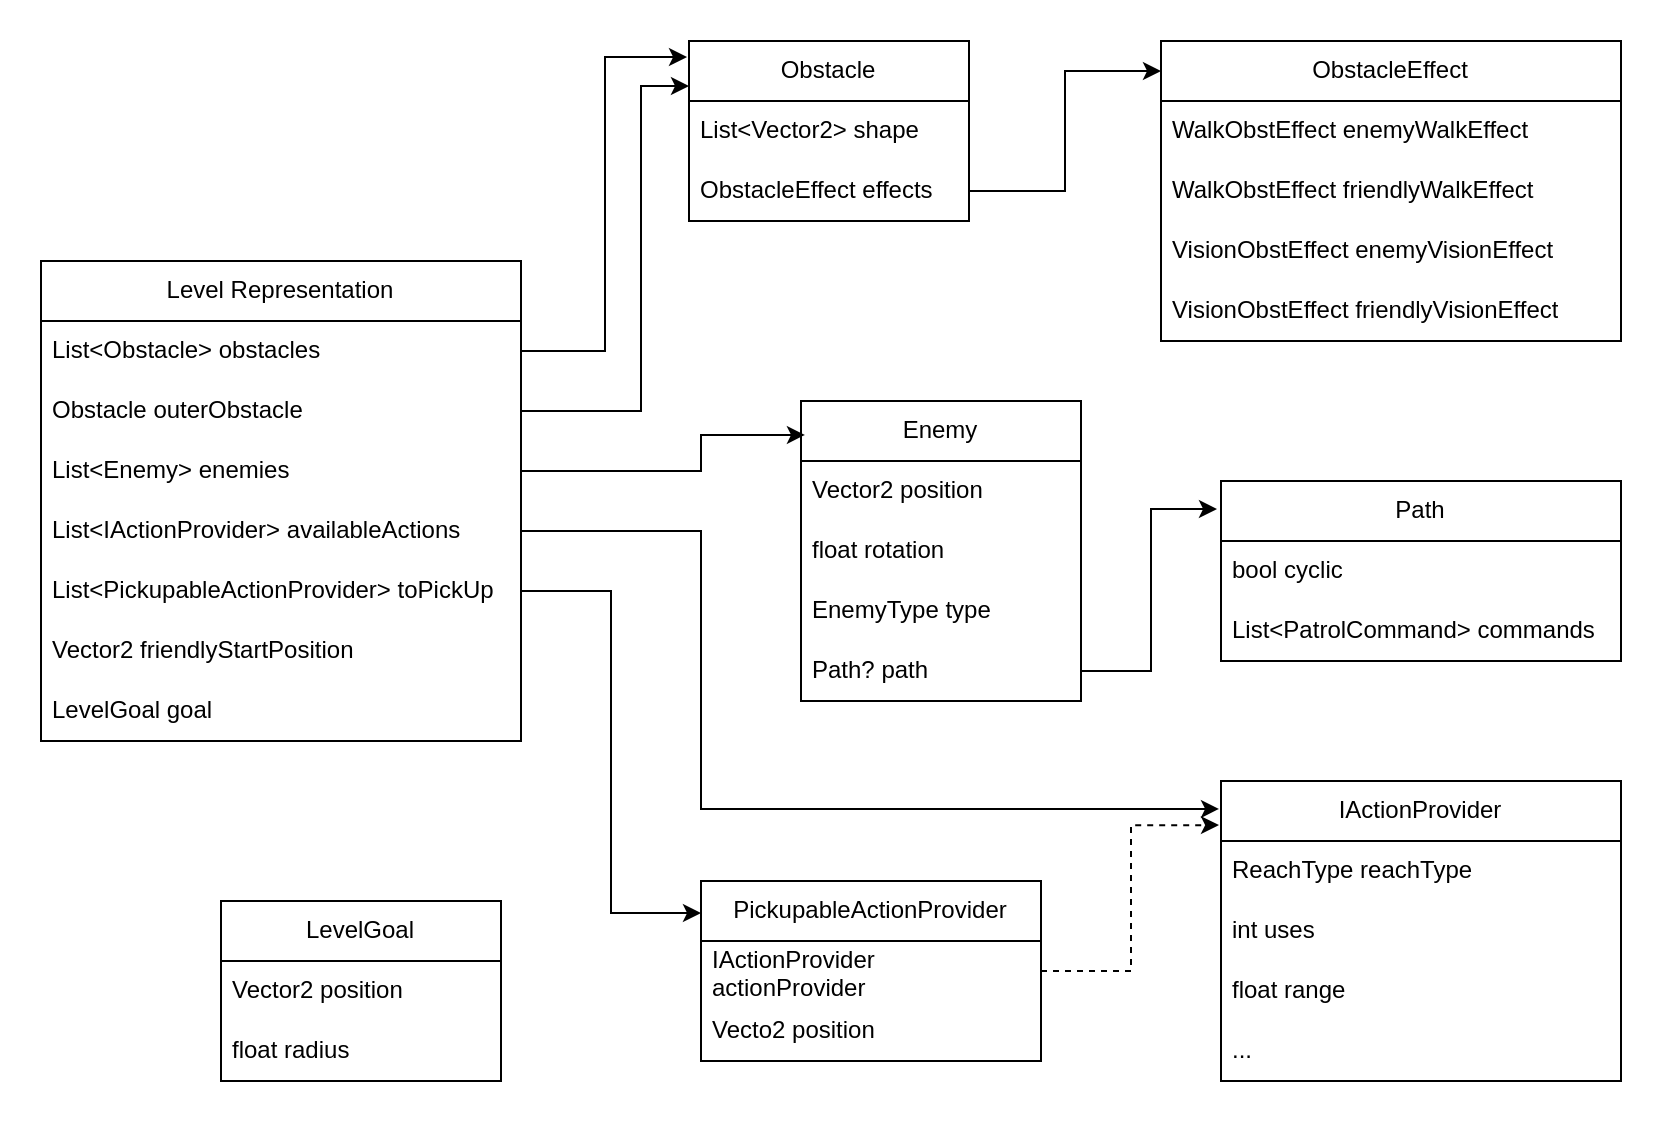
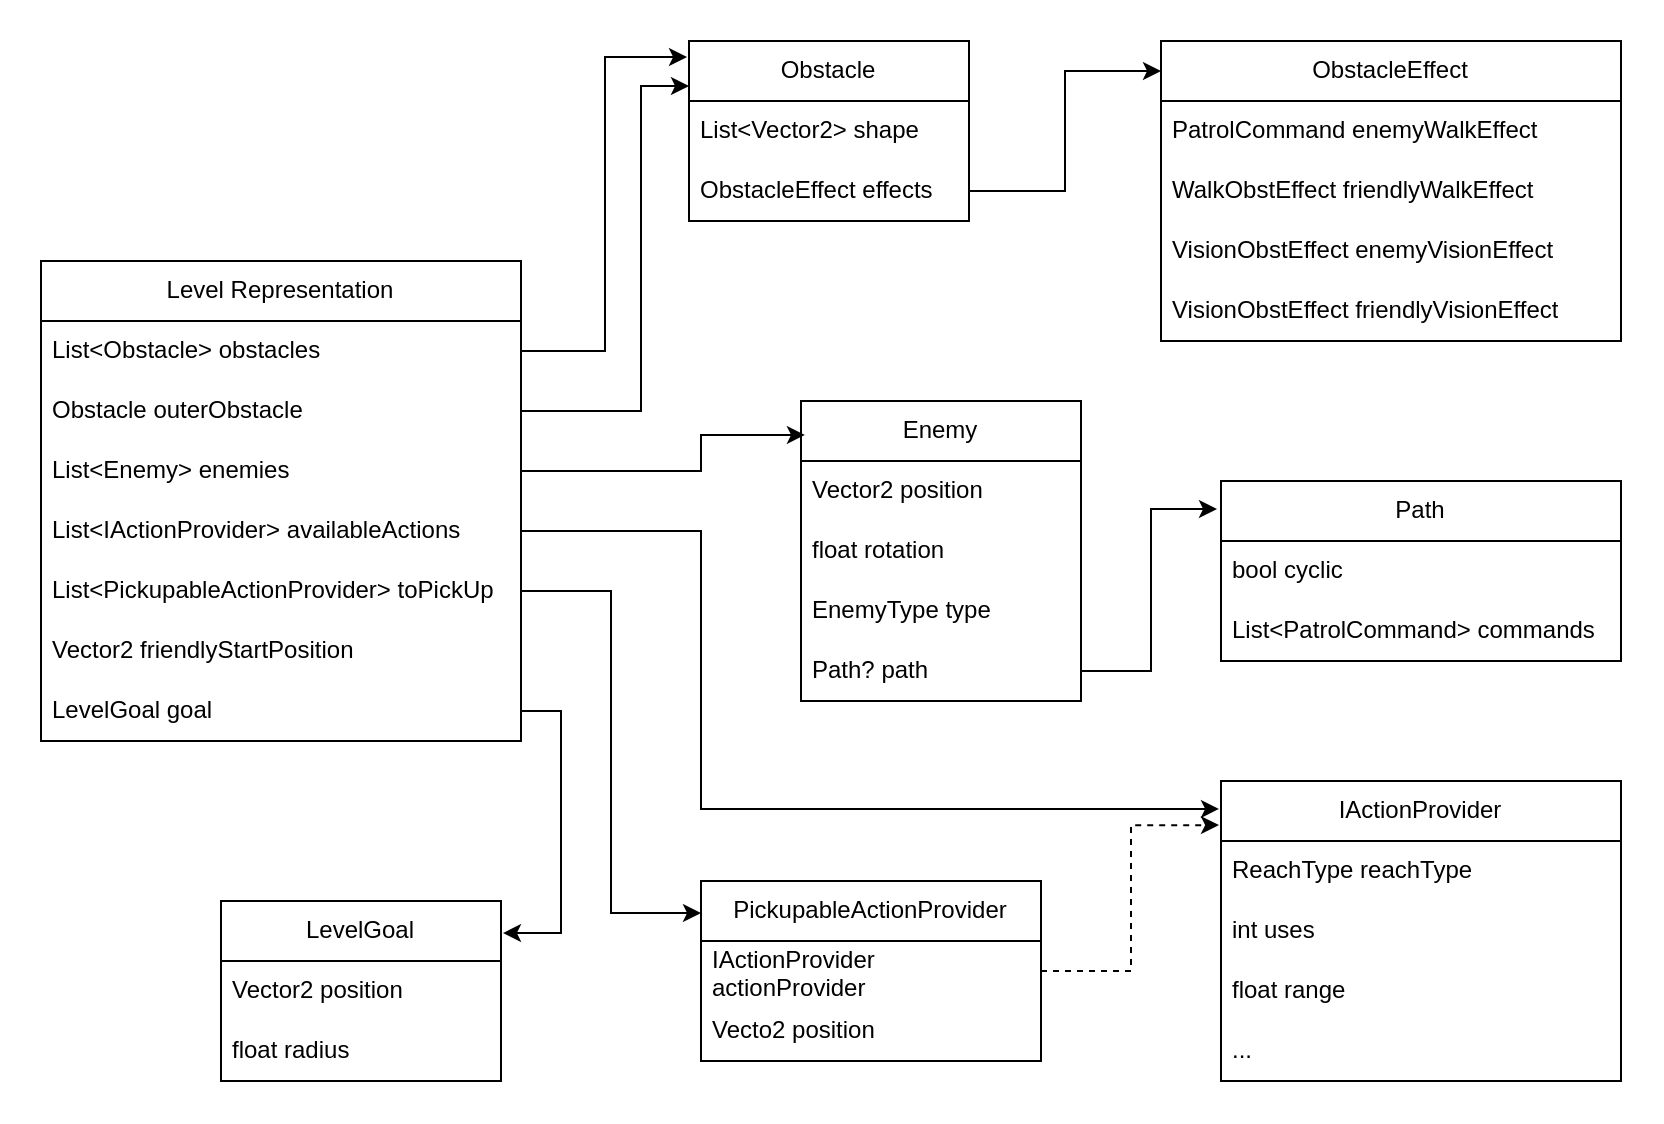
  <mxCell id="0" />
  <mxCell id="1" parent="0" />
  <mxCell id="2" value="Level Representation" style="swimlane;fontStyle=0;childLayout=stackLayout;horizontal=1;startSize=30;horizontalStack=0;resizeParent=1;resizeParentMax=0;resizeLast=0;collapsible=1;marginBottom=0;whiteSpace=wrap;html=1;" vertex="1" parent="1"><mxGeometry x="20" y="130" width="240" height="240" as="geometry" /></mxCell>
  <mxCell id="3" value="List&amp;lt;Obstacle&amp;gt; obstacles" style="text;strokeColor=none;fillColor=none;align=left;verticalAlign=middle;spacingLeft=4;spacingRight=4;overflow=hidden;points=[[0,0.5],[1,0.5]];portConstraint=eastwest;rotatable=0;whiteSpace=wrap;html=1;" vertex="1" parent="2"><mxGeometry y="30" width="240" height="30" as="geometry" /></mxCell>
  <mxCell id="4" value="Obstacle outerObstacle" style="text;strokeColor=none;fillColor=none;align=left;verticalAlign=middle;spacingLeft=4;spacingRight=4;overflow=hidden;points=[[0,0.5],[1,0.5]];portConstraint=eastwest;rotatable=0;whiteSpace=wrap;html=1;" vertex="1" parent="2"><mxGeometry y="60" width="240" height="30" as="geometry" /></mxCell>
  <mxCell id="5" value="List&amp;lt;Enemy&amp;gt; enemies" style="text;strokeColor=none;fillColor=none;align=left;verticalAlign=middle;spacingLeft=4;spacingRight=4;overflow=hidden;points=[[0,0.5],[1,0.5]];portConstraint=eastwest;rotatable=0;whiteSpace=wrap;html=1;" vertex="1" parent="2"><mxGeometry y="90" width="240" height="30" as="geometry" /></mxCell>
  <mxCell id="6" value="List&amp;lt;IActionProvider&amp;gt; availableActions" style="text;strokeColor=none;fillColor=none;align=left;verticalAlign=middle;spacingLeft=4;spacingRight=4;overflow=hidden;points=[[0,0.5],[1,0.5]];portConstraint=eastwest;rotatable=0;whiteSpace=wrap;html=1;" vertex="1" parent="2"><mxGeometry y="120" width="240" height="30" as="geometry" /></mxCell>
  <mxCell id="7" value="List&amp;lt;PickupableActionProvider&amp;gt; toPickUp" style="text;strokeColor=none;fillColor=none;align=left;verticalAlign=middle;spacingLeft=4;spacingRight=4;overflow=hidden;points=[[0,0.5],[1,0.5]];portConstraint=eastwest;rotatable=0;whiteSpace=wrap;html=1;" vertex="1" parent="2"><mxGeometry y="150" width="240" height="30" as="geometry" /></mxCell>
  <mxCell id="8" value="Vector2 friendlyStartPosition" style="text;strokeColor=none;fillColor=none;align=left;verticalAlign=middle;spacingLeft=4;spacingRight=4;overflow=hidden;points=[[0,0.5],[1,0.5]];portConstraint=eastwest;rotatable=0;whiteSpace=wrap;html=1;" vertex="1" parent="2"><mxGeometry y="180" width="240" height="30" as="geometry" /></mxCell>
  <mxCell id="9" value="LevelGoal goal" style="text;strokeColor=none;fillColor=none;align=left;verticalAlign=middle;spacingLeft=4;spacingRight=4;overflow=hidden;points=[[0,0.5],[1,0.5]];portConstraint=eastwest;rotatable=0;whiteSpace=wrap;html=1;" vertex="1" parent="2"><mxGeometry y="210" width="240" height="30" as="geometry" /></mxCell>
  <mxCell id="10" value="ObstacleEffect" style="swimlane;fontStyle=0;childLayout=stackLayout;horizontal=1;startSize=30;horizontalStack=0;resizeParent=1;resizeParentMax=0;resizeLast=0;collapsible=1;marginBottom=0;whiteSpace=wrap;html=1;" vertex="1" parent="1"><mxGeometry x="580" y="20" width="230" height="150" as="geometry" /></mxCell>
- <mxCell id="11" value="WalkObstEffect enemyWalkEffect" style="text;strokeColor=none;fillColor=none;align=left;verticalAlign=middle;spacingLeft=4;spacingRight=4;overflow=hidden;points=[[0,0.5],[1,0.5]];portConstraint=eastwest;rotatable=0;whiteSpace=wrap;html=1;" vertex="1" parent="10"><mxGeometry y="30" width="230" height="30" as="geometry" /></mxCell>
+ <mxCell id="11" value="PatrolCommand enemyWalkEffect" style="text;strokeColor=none;fillColor=none;align=left;verticalAlign=middle;spacingLeft=4;spacingRight=4;overflow=hidden;points=[[0,0.5],[1,0.5]];portConstraint=eastwest;rotatable=0;whiteSpace=wrap;html=1;" vertex="1" parent="10"><mxGeometry y="30" width="230" height="30" as="geometry" /></mxCell>
  <mxCell id="12" value="WalkObstEffect friendlyWalkEffect" style="text;strokeColor=none;fillColor=none;align=left;verticalAlign=middle;spacingLeft=4;spacingRight=4;overflow=hidden;points=[[0,0.5],[1,0.5]];portConstraint=eastwest;rotatable=0;whiteSpace=wrap;html=1;" vertex="1" parent="10"><mxGeometry y="60" width="230" height="30" as="geometry" /></mxCell>
  <mxCell id="13" value="VisionObstEffect enemyVisionEffect" style="text;strokeColor=none;fillColor=none;align=left;verticalAlign=middle;spacingLeft=4;spacingRight=4;overflow=hidden;points=[[0,0.5],[1,0.5]];portConstraint=eastwest;rotatable=0;whiteSpace=wrap;html=1;" vertex="1" parent="10"><mxGeometry y="90" width="230" height="30" as="geometry" /></mxCell>
  <mxCell id="14" value="VisionObstEffect friendlyVisionEffect" style="text;strokeColor=none;fillColor=none;align=left;verticalAlign=middle;spacingLeft=4;spacingRight=4;overflow=hidden;points=[[0,0.5],[1,0.5]];portConstraint=eastwest;rotatable=0;whiteSpace=wrap;html=1;" vertex="1" parent="10"><mxGeometry y="120" width="230" height="30" as="geometry" /></mxCell>
  <mxCell id="15" value="Obstacle" style="swimlane;fontStyle=0;childLayout=stackLayout;horizontal=1;startSize=30;horizontalStack=0;resizeParent=1;resizeParentMax=0;resizeLast=0;collapsible=1;marginBottom=0;whiteSpace=wrap;html=1;" vertex="1" parent="1"><mxGeometry x="344" y="20" width="140" height="90" as="geometry" /></mxCell>
  <mxCell id="16" value="List&amp;lt;Vector2&amp;gt; shape" style="text;strokeColor=none;fillColor=none;align=left;verticalAlign=middle;spacingLeft=4;spacingRight=4;overflow=hidden;points=[[0,0.5],[1,0.5]];portConstraint=eastwest;rotatable=0;whiteSpace=wrap;html=1;" vertex="1" parent="15"><mxGeometry y="30" width="140" height="30" as="geometry" /></mxCell>
  <mxCell id="17" value="ObstacleEffect effects" style="text;strokeColor=none;fillColor=none;align=left;verticalAlign=middle;spacingLeft=4;spacingRight=4;overflow=hidden;points=[[0,0.5],[1,0.5]];portConstraint=eastwest;rotatable=0;whiteSpace=wrap;html=1;" vertex="1" parent="15"><mxGeometry y="60" width="140" height="30" as="geometry" /></mxCell>
  <mxCell id="18" style="edgeStyle=orthogonalEdgeStyle;rounded=0;orthogonalLoop=1;jettySize=auto;html=1;entryX=0;entryY=0.1;entryDx=0;entryDy=0;entryPerimeter=0;" edge="1" parent="1" source="17" target="10"><mxGeometry relative="1" as="geometry" /></mxCell>
  <mxCell id="19" value="Enemy" style="swimlane;fontStyle=0;childLayout=stackLayout;horizontal=1;startSize=30;horizontalStack=0;resizeParent=1;resizeParentMax=0;resizeLast=0;collapsible=1;marginBottom=0;whiteSpace=wrap;html=1;" vertex="1" parent="1"><mxGeometry x="400" y="200" width="140" height="150" as="geometry" /></mxCell>
  <mxCell id="20" value="Vector2 position" style="text;strokeColor=none;fillColor=none;align=left;verticalAlign=middle;spacingLeft=4;spacingRight=4;overflow=hidden;points=[[0,0.5],[1,0.5]];portConstraint=eastwest;rotatable=0;whiteSpace=wrap;html=1;" vertex="1" parent="19"><mxGeometry y="30" width="140" height="30" as="geometry" /></mxCell>
  <mxCell id="21" value="float rotation" style="text;strokeColor=none;fillColor=none;align=left;verticalAlign=middle;spacingLeft=4;spacingRight=4;overflow=hidden;points=[[0,0.5],[1,0.5]];portConstraint=eastwest;rotatable=0;whiteSpace=wrap;html=1;" vertex="1" parent="19"><mxGeometry y="60" width="140" height="30" as="geometry" /></mxCell>
  <mxCell id="22" value="EnemyType type" style="text;strokeColor=none;fillColor=none;align=left;verticalAlign=middle;spacingLeft=4;spacingRight=4;overflow=hidden;points=[[0,0.5],[1,0.5]];portConstraint=eastwest;rotatable=0;whiteSpace=wrap;html=1;" vertex="1" parent="19"><mxGeometry y="90" width="140" height="30" as="geometry" /></mxCell>
  <mxCell id="23" value="Path? path" style="text;strokeColor=none;fillColor=none;align=left;verticalAlign=middle;spacingLeft=4;spacingRight=4;overflow=hidden;points=[[0,0.5],[1,0.5]];portConstraint=eastwest;rotatable=0;whiteSpace=wrap;html=1;" vertex="1" parent="19"><mxGeometry y="120" width="140" height="30" as="geometry" /></mxCell>
  <mxCell id="24" style="edgeStyle=orthogonalEdgeStyle;rounded=0;orthogonalLoop=1;jettySize=auto;html=1;exitX=1;exitY=0.5;exitDx=0;exitDy=0;entryX=0.014;entryY=0.113;entryDx=0;entryDy=0;entryPerimeter=0;" edge="1" parent="1" source="5" target="19"><mxGeometry relative="1" as="geometry"><Array as="points"><mxPoint x="350" y="235" /><mxPoint x="350" y="217" /></Array></mxGeometry></mxCell>
  <mxCell id="25" value="Path" style="swimlane;fontStyle=0;childLayout=stackLayout;horizontal=1;startSize=30;horizontalStack=0;resizeParent=1;resizeParentMax=0;resizeLast=0;collapsible=1;marginBottom=0;whiteSpace=wrap;html=1;" vertex="1" parent="1"><mxGeometry x="610" y="240" width="200" height="90" as="geometry" /></mxCell>
  <mxCell id="26" value="bool cyclic" style="text;strokeColor=none;fillColor=none;align=left;verticalAlign=middle;spacingLeft=4;spacingRight=4;overflow=hidden;points=[[0,0.5],[1,0.5]];portConstraint=eastwest;rotatable=0;whiteSpace=wrap;html=1;" vertex="1" parent="25"><mxGeometry y="30" width="200" height="30" as="geometry" /></mxCell>
  <mxCell id="27" value="List&amp;lt;PatrolCommand&amp;gt; commands" style="text;strokeColor=none;fillColor=none;align=left;verticalAlign=middle;spacingLeft=4;spacingRight=4;overflow=hidden;points=[[0,0.5],[1,0.5]];portConstraint=eastwest;rotatable=0;whiteSpace=wrap;html=1;" vertex="1" parent="25"><mxGeometry y="60" width="200" height="30" as="geometry" /></mxCell>
  <mxCell id="28" value="IActionProvider" style="swimlane;fontStyle=0;childLayout=stackLayout;horizontal=1;startSize=30;horizontalStack=0;resizeParent=1;resizeParentMax=0;resizeLast=0;collapsible=1;marginBottom=0;whiteSpace=wrap;html=1;" vertex="1" parent="1"><mxGeometry x="610" y="390" width="200" height="150" as="geometry" /></mxCell>
  <mxCell id="29" value="ReachType reachType" style="text;strokeColor=none;fillColor=none;align=left;verticalAlign=middle;spacingLeft=4;spacingRight=4;overflow=hidden;points=[[0,0.5],[1,0.5]];portConstraint=eastwest;rotatable=0;whiteSpace=wrap;html=1;" vertex="1" parent="28"><mxGeometry y="30" width="200" height="30" as="geometry" /></mxCell>
  <mxCell id="30" value="int uses" style="text;strokeColor=none;fillColor=none;align=left;verticalAlign=middle;spacingLeft=4;spacingRight=4;overflow=hidden;points=[[0,0.5],[1,0.5]];portConstraint=eastwest;rotatable=0;whiteSpace=wrap;html=1;" vertex="1" parent="28"><mxGeometry y="60" width="200" height="30" as="geometry" /></mxCell>
  <mxCell id="31" value="float range" style="text;strokeColor=none;fillColor=none;align=left;verticalAlign=middle;spacingLeft=4;spacingRight=4;overflow=hidden;points=[[0,0.5],[1,0.5]];portConstraint=eastwest;rotatable=0;whiteSpace=wrap;html=1;" vertex="1" parent="28"><mxGeometry y="90" width="200" height="30" as="geometry" /></mxCell>
  <mxCell id="32" value="..." style="text;strokeColor=none;fillColor=none;align=left;verticalAlign=middle;spacingLeft=4;spacingRight=4;overflow=hidden;points=[[0,0.5],[1,0.5]];portConstraint=eastwest;rotatable=0;whiteSpace=wrap;html=1;" vertex="1" parent="28"><mxGeometry y="120" width="200" height="30" as="geometry" /></mxCell>
  <mxCell id="33" value="PickupableActionProvider" style="swimlane;fontStyle=0;childLayout=stackLayout;horizontal=1;startSize=30;horizontalStack=0;resizeParent=1;resizeParentMax=0;resizeLast=0;collapsible=1;marginBottom=0;whiteSpace=wrap;html=1;" vertex="1" parent="1"><mxGeometry x="350" y="440" width="170" height="90" as="geometry" /></mxCell>
  <mxCell id="34" value="IActionProvider actionProvider" style="text;strokeColor=none;fillColor=none;align=left;verticalAlign=middle;spacingLeft=4;spacingRight=4;overflow=hidden;points=[[0,0.5],[1,0.5]];portConstraint=eastwest;rotatable=0;whiteSpace=wrap;html=1;" vertex="1" parent="33"><mxGeometry y="30" width="170" height="30" as="geometry" /></mxCell>
  <mxCell id="35" value="Vecto2 position" style="text;strokeColor=none;fillColor=none;align=left;verticalAlign=middle;spacingLeft=4;spacingRight=4;overflow=hidden;points=[[0,0.5],[1,0.5]];portConstraint=eastwest;rotatable=0;whiteSpace=wrap;html=1;" vertex="1" parent="33"><mxGeometry y="60" width="170" height="30" as="geometry" /></mxCell>
  <mxCell id="36" style="edgeStyle=orthogonalEdgeStyle;rounded=0;orthogonalLoop=1;jettySize=auto;html=1;exitX=1;exitY=0.5;exitDx=0;exitDy=0;entryX=0;entryY=0.178;entryDx=0;entryDy=0;entryPerimeter=0;" edge="1" parent="1" source="7" target="33"><mxGeometry relative="1" as="geometry" /></mxCell>
  <mxCell id="37" style="edgeStyle=orthogonalEdgeStyle;rounded=0;orthogonalLoop=1;jettySize=auto;html=1;entryX=-0.005;entryY=0.147;entryDx=0;entryDy=0;entryPerimeter=0;dashed=1;" edge="1" parent="1" source="33" target="28"><mxGeometry relative="1" as="geometry" /></mxCell>
  <mxCell id="38" value="LevelGoal" style="swimlane;fontStyle=0;childLayout=stackLayout;horizontal=1;startSize=30;horizontalStack=0;resizeParent=1;resizeParentMax=0;resizeLast=0;collapsible=1;marginBottom=0;whiteSpace=wrap;html=1;" vertex="1" parent="1"><mxGeometry x="110" y="450" width="140" height="90" as="geometry" /></mxCell>
  <mxCell id="39" value="Vector2 position" style="text;strokeColor=none;fillColor=none;align=left;verticalAlign=middle;spacingLeft=4;spacingRight=4;overflow=hidden;points=[[0,0.5],[1,0.5]];portConstraint=eastwest;rotatable=0;whiteSpace=wrap;html=1;" vertex="1" parent="38"><mxGeometry y="30" width="140" height="30" as="geometry" /></mxCell>
  <mxCell id="40" value="float radius" style="text;strokeColor=none;fillColor=none;align=left;verticalAlign=middle;spacingLeft=4;spacingRight=4;overflow=hidden;points=[[0,0.5],[1,0.5]];portConstraint=eastwest;rotatable=0;whiteSpace=wrap;html=1;" vertex="1" parent="38"><mxGeometry y="60" width="140" height="30" as="geometry" /></mxCell>
+ <mxCell id="41" style="edgeStyle=orthogonalEdgeStyle;rounded=0;orthogonalLoop=1;jettySize=auto;html=1;exitX=1;exitY=0.5;exitDx=0;exitDy=0;entryX=1.007;entryY=0.178;entryDx=0;entryDy=0;entryPerimeter=0;" edge="1" parent="1" source="9" target="38"><mxGeometry relative="1" as="geometry" /></mxCell>
  <mxCell id="42" style="edgeStyle=orthogonalEdgeStyle;rounded=0;orthogonalLoop=1;jettySize=auto;html=1;exitX=1;exitY=0.5;exitDx=0;exitDy=0;entryX=0;entryY=0.25;entryDx=0;entryDy=0;" edge="1" parent="1" source="4" target="15"><mxGeometry relative="1" as="geometry"><Array as="points"><mxPoint x="320" y="205" /><mxPoint x="320" y="43" /></Array></mxGeometry></mxCell>
  <mxCell id="43" style="edgeStyle=orthogonalEdgeStyle;rounded=0;orthogonalLoop=1;jettySize=auto;html=1;exitX=1;exitY=0.5;exitDx=0;exitDy=0;entryX=-0.005;entryY=0.093;entryDx=0;entryDy=0;entryPerimeter=0;" edge="1" parent="1" source="6" target="28"><mxGeometry relative="1" as="geometry"><Array as="points"><mxPoint x="350" y="265" /><mxPoint x="350" y="404" /></Array></mxGeometry></mxCell>
  <mxCell id="44" style="edgeStyle=orthogonalEdgeStyle;rounded=0;orthogonalLoop=1;jettySize=auto;html=1;exitX=1;exitY=0.5;exitDx=0;exitDy=0;entryX=-0.01;entryY=0.156;entryDx=0;entryDy=0;entryPerimeter=0;" edge="1" parent="1" source="23" target="25"><mxGeometry relative="1" as="geometry" /></mxCell>
  <mxCell id="45" style="edgeStyle=orthogonalEdgeStyle;rounded=0;orthogonalLoop=1;jettySize=auto;html=1;exitX=1;exitY=0.5;exitDx=0;exitDy=0;entryX=-0.007;entryY=0.089;entryDx=0;entryDy=0;entryPerimeter=0;" edge="1" parent="1" source="3" target="15"><mxGeometry relative="1" as="geometry" /></mxCell>
